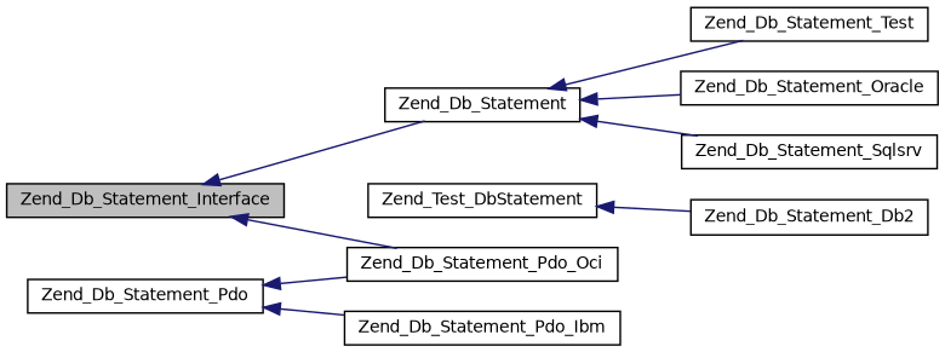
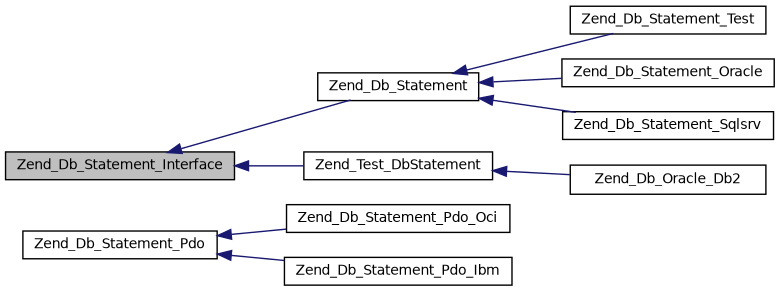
  digraph {
    rankdir=LR
    node [color=black fillcolor=white fontname=Helvetica fontsize=10 shape=record style=filled]
    edge [color=midnightblue dir=back fontname=Helvetica fontsize=10 labelfontname=Helvetica labelfontsize=10 style=solid]
    n1 [fillcolor=grey75 fontcolor=black height=0.2 label=Zend_Db_Statement_Interface width=0.4]
    n2 [height=0.2 label=Zend_Db_Statement width=0.4]
    n3 [height=0.2 label=Zend_Test_DbStatement width=0.4]
    n4 [height=0.2 label=Zend_Db_Statement_Test width=0.4]
    n5 [height=0.2 label=Zend_Db_Statement_Oracle width=0.4]
    n6 [height=0.2 label=Zend_Db_Statement_Sqlsrv width=0.4]
-   n7 [height=0.2 label=Zend_Db_Statement_Db2 width=0.4]
+   n7 [height=0.2 label=Zend_Db_Oracle_Db2 width=0.4]
    n8 [height=0.2 label=Zend_Db_Statement_Pdo width=0.4]
    n9 [height=0.2 label=Zend_Db_Statement_Pdo_Ibm width=0.4]
    n10 [height=0.2 label=Zend_Db_Statement_Pdo_Oci width=0.4]
    n1 -> n2
-   n1 -> n10
+   n1 -> n3
    n2 -> n4
    n2 -> n5
    n2 -> n6
    n3 -> n7
    n8 -> n9
    n8 -> n10
  }
